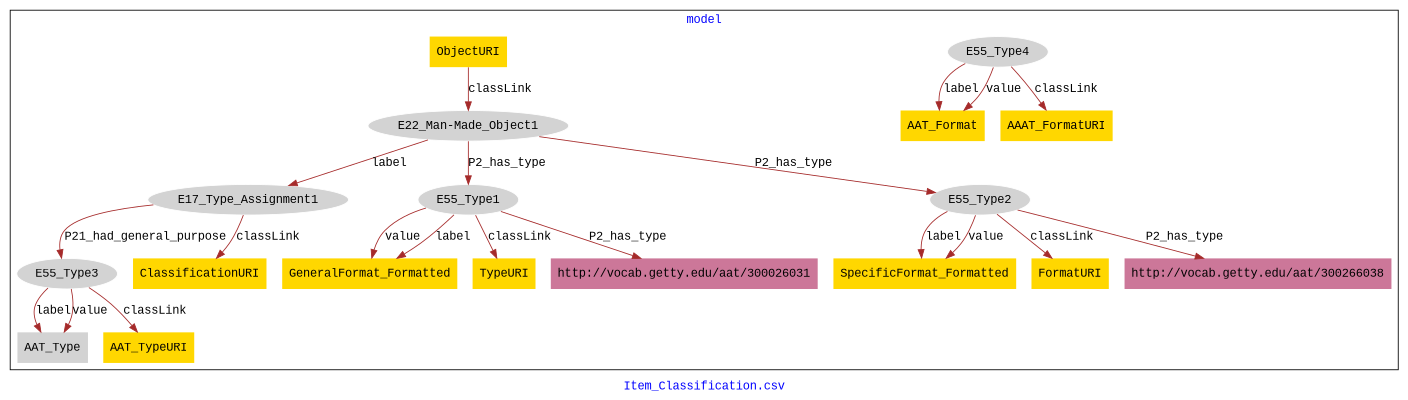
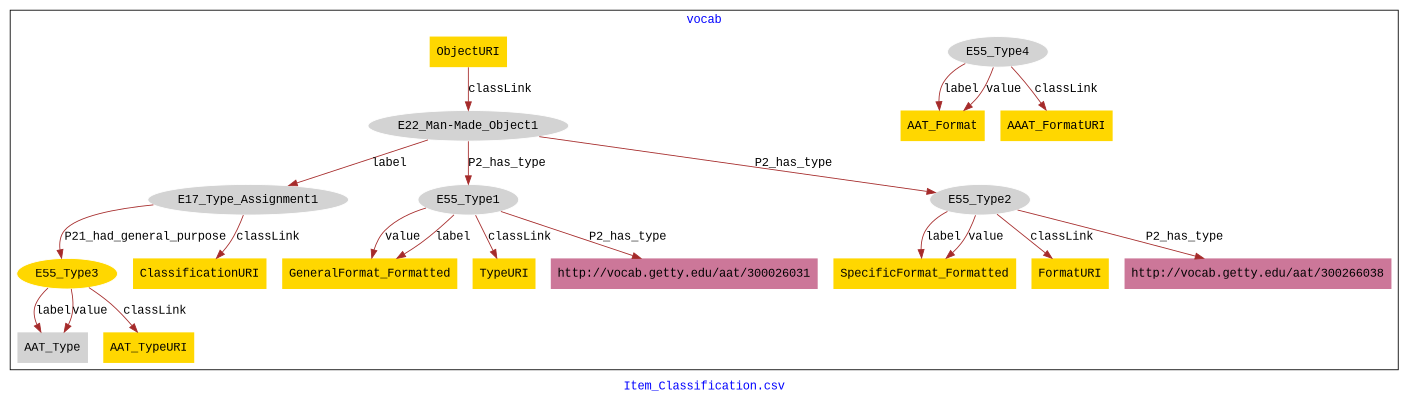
  digraph {
    fontcolor=blue
    fontname="Liberation Mono"
    label="Item_Classification.csv"
    remincross=true
    node [fillcolor=gold fontname="Liberation Mono" style=filled shape=plaintext]
    edge [color=brown fontcolor=black fontname="Liberation Mono"]
    n1 [color=white fillcolor=lightgray label=E17_Type_Assignment1 shape=""]
-   n2 [color=white fillcolor=lightgray label=E55_Type3 shape=""]
+   n2 [color=white label=E55_Type3 shape=""]
    n3 [color=white fillcolor=lightgray label=E55_Type4 shape=""]
    n4 [color=white fillcolor=lightgray label="E22_Man-Made_Object1" shape=""]
    n5 [color=white fillcolor=lightgray label=E55_Type1 shape=""]
    n6 [color=white fillcolor=lightgray label=E55_Type2 shape=""]
    n7 [label=GeneralFormat_Formatted]
    n8 [label=AAT_Format]
    n9 [label=AAAT_FormatURI]
    n10 [label=TypeURI]
    n11 [fillcolor=lightgray label=AAT_Type]
    n12 [label=ObjectURI]
    n13 [label=AAT_TypeURI]
    n14 [label=SpecificFormat_Formatted]
    n15 [label=ClassificationURI]
    n16 [label=FormatURI]
    n17 [fillcolor="#CC7799" label="http://vocab.getty.edu/aat/300026031"]
    n18 [fillcolor="#CC7799" label="http://vocab.getty.edu/aat/300266038"]
    subgraph cluster_1 {
-     label=model
+     label=vocab
      n1
      n2
      n3
      n4
      n5
      n6
      n7
      n8
      n9
      n10
      n11
      n12
      n13
      n14
      n15
      n16
      n17
      n18
    }
    n1 -> n2 [label=P21_had_general_purpose]
    n1 -> n15 [label=classLink]
    n2 -> n11 [label=label]
    n2 -> n11 [label=value]
    n2 -> n13 [label=classLink]
    n3 -> n8 [label=label]
    n3 -> n8 [label=value]
    n3 -> n9 [label=classLink]
    n4 -> n1 [label=label]
    n4 -> n5 [label=P2_has_type]
    n4 -> n6 [label=P2_has_type]
    n5 -> n7 [label=value]
    n5 -> n7 [label=label]
    n5 -> n10 [label=classLink]
    n5 -> n17 [label=P2_has_type]
    n6 -> n14 [label=label]
    n6 -> n14 [label=value]
    n6 -> n16 [label=classLink]
    n6 -> n18 [label=P2_has_type]
    n12 -> n4 [label=classLink]
  }
